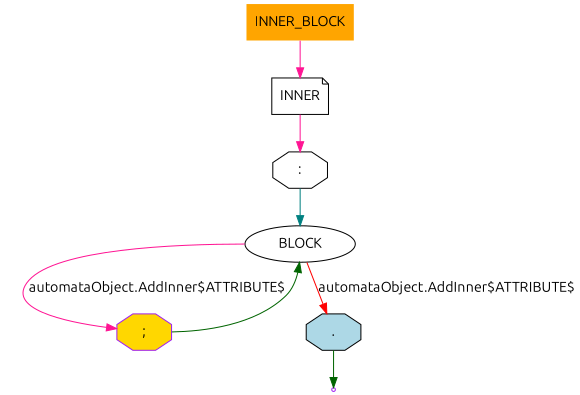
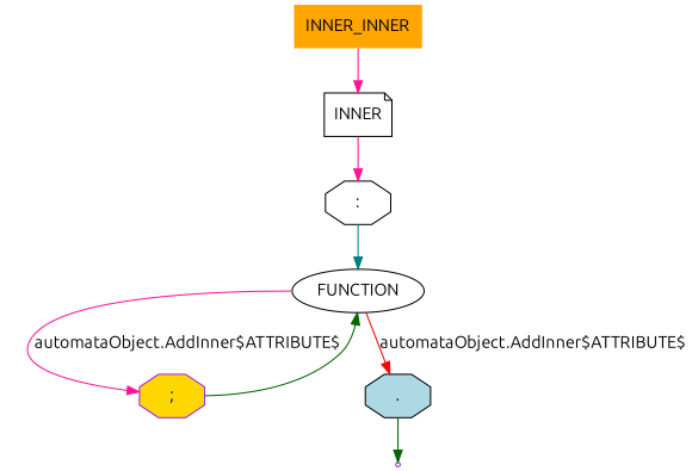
  digraph {
    fontname=Ubuntu
    node [color=black fillcolor=white fontname=Ubuntu shape=octagon style=filled]
    edge [color=deeppink fontname=Ubuntu]
-   n1 [fillcolor=orange label=INNER_BLOCK shape=plaintext]
+   n1 [fillcolor=orange label=INNER_INNER shape=plaintext]
    n2 [label=INNER shape=note]
    n3 [label=":"]
-   n4 [label=BLOCK shape=ellipse]
+   n4 [label=FUNCTION shape=ellipse]
    n5 [color=purple fillcolor=gold label=";"]
    n6 [fillcolor=lightblue label="."]
    end [color=purple shape=point]
    n1 -> n2
    n2 -> n3
    n3 -> n4 [color=teal]
    n4 -> n5 [label="automataObject.AddInner$ATTRIBUTE$"]
    n4 -> n6 [color=red label="automataObject.AddInner$ATTRIBUTE$"]
    n5 -> n4 [color=darkgreen]
    n6 -> end [color=darkgreen]
  }
